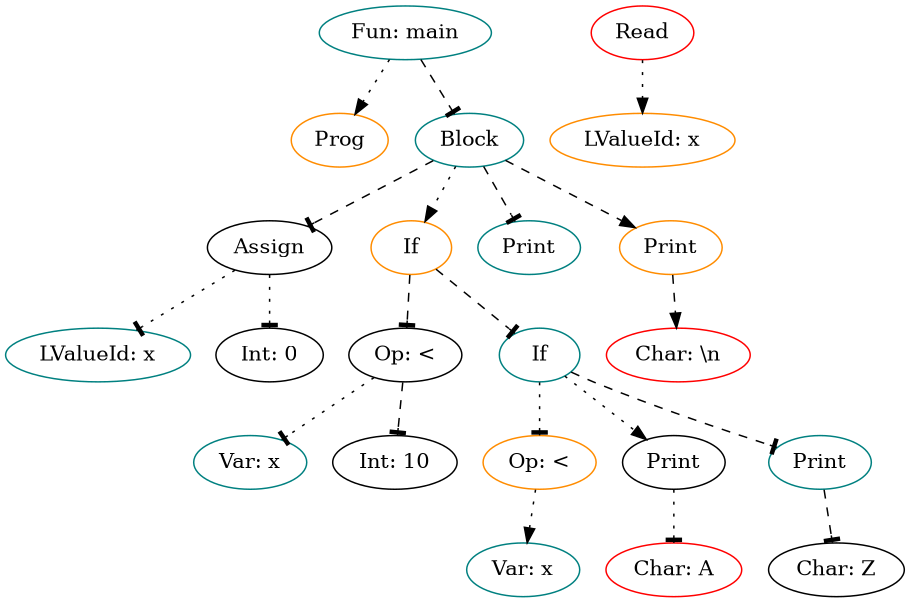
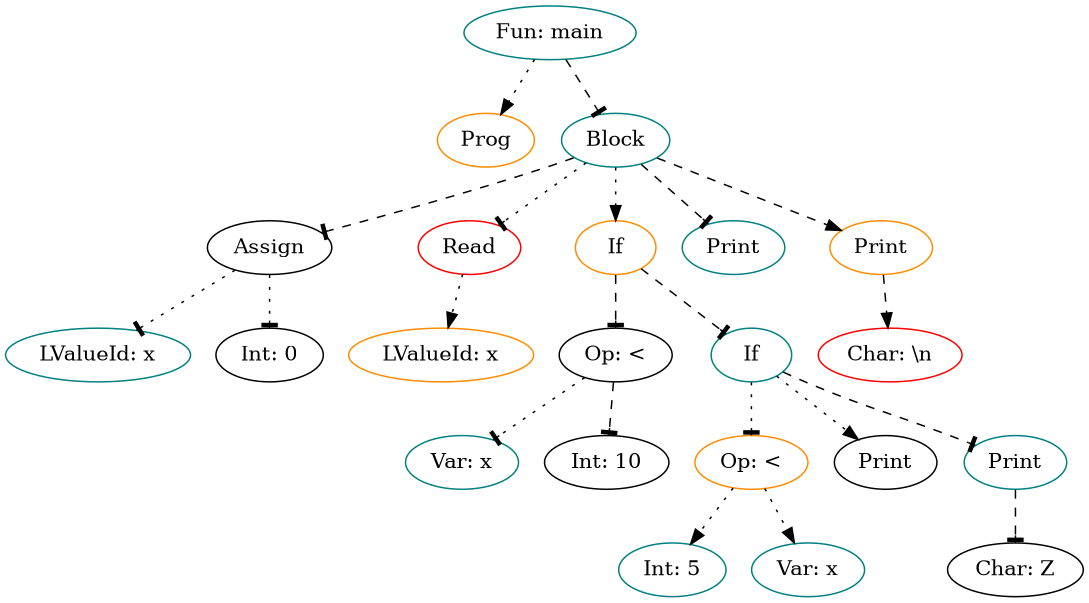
  digraph {
    node [color=teal]
    edge [arrowhead=tee style=dotted]
    n1 [color=darkorange label=Prog]
    n2 [label="Fun: main"]
    n3 [label=Block]
    n4 [color=black label=Assign]
    n5 [color=red label=Read]
    n6 [color=darkorange label=If]
    n7 [label=Print]
    n8 [color=darkorange label=Print]
    n9 [label="LValueId: x"]
    n10 [color=black label="Int: 0"]
    n11 [color=darkorange label="LValueId: x"]
    n12 [color=black label="Op: <"]
    n13 [label=If]
    n14 [color=red label="Char: \\n"]
    n15 [label="Var: x"]
    n16 [color=black label="Int: 10"]
    n17 [color=darkorange label="Op: <"]
    n18 [color=black label=Print]
    n19 [label=Print]
+   n20 [label="Int: 5"]
    n21 [label="Var: x"]
-   n22 [color=red label="Char: A"]
    n23 [color=black label="Char: Z"]
    n2 -> n1 [arrowhead=normal]
    n2 -> n3 [style=dashed]
    n3 -> n4 [style=dashed]
+   n3 -> n5
    n3 -> n6 [arrowhead=normal]
    n3 -> n7 [style=dashed]
    n3 -> n8 [arrowhead=normal style=dashed]
    n4 -> n9
    n4 -> n10
    n5 -> n11 [arrowhead=normal]
    n6 -> n12 [style=dashed]
    n6 -> n13 [style=dashed]
    n8 -> n14 [arrowhead=normal style=dashed]
    n12 -> n15
    n12 -> n16 [style=dashed]
    n13 -> n17
    n13 -> n18 [arrowhead=normal]
    n13 -> n19 [style=dashed]
+   n17 -> n20 [arrowhead=normal]
    n17 -> n21 [arrowhead=normal]
-   n18 -> n22
    n19 -> n23 [style=dashed]
  }
